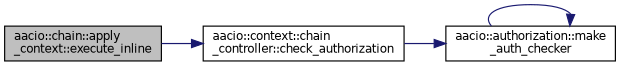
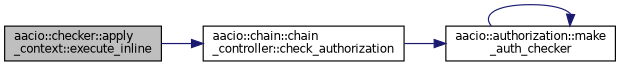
  digraph {
    rankdir=LR
    node [color=black fillcolor=white fontname=Helvetica fontsize=10 shape=record style=filled]
    edge [color=midnightblue fontname=Helvetica fontsize=10 labelfontname=Helvetica labelfontsize=10 style=solid]
-   n1 [fillcolor=grey75 fontcolor=black height=0.2 label="aacio::chain::apply\l_context::execute_inline" width=0.4]
-   n2 [height=0.2 label="aacio::context::chain\l_controller::check_authorization" width=0.4]
+   n1 [fillcolor=grey75 fontcolor=black height=0.2 label="aacio::checker::apply\l_context::execute_inline" width=0.4]
+   n2 [height=0.2 label="aacio::chain::chain\l_controller::check_authorization" width=0.4]
    n3 [height=0.2 label="aacio::authorization::make\l_auth_checker" width=0.4]
    n1 -> n2
    n2 -> n3
    n3 -> n3
  }
